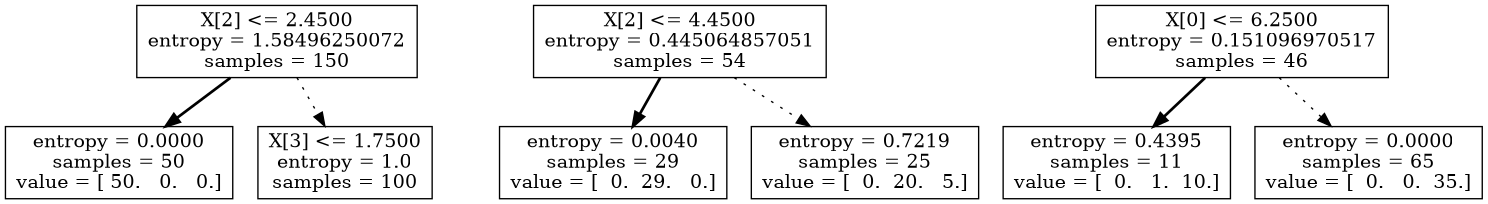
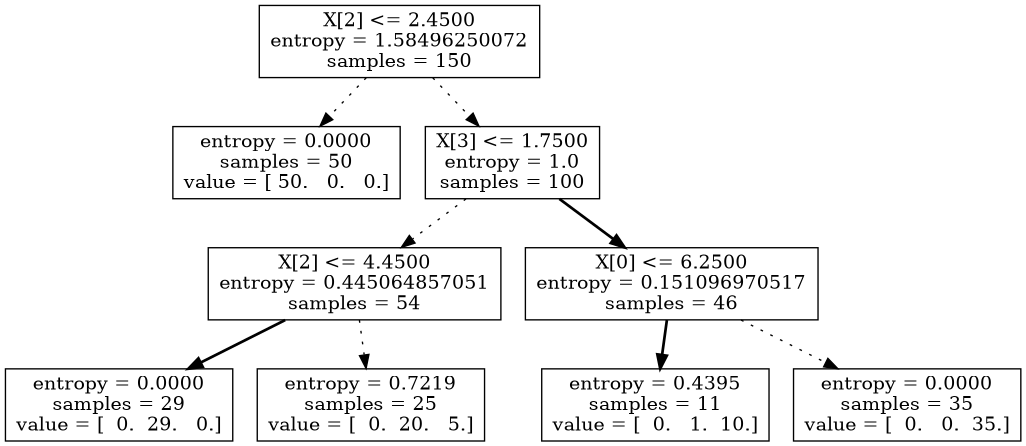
  digraph {
    node [shape=box]
    edge [style=dotted]
    n1 [label="X[2] <= 2.4500\nentropy = 1.58496250072\nsamples = 150"]
    n2 [label="entropy = 0.0000\nsamples = 50\nvalue = [ 50.   0.   0.]"]
    n3 [label="X[3] <= 1.7500\nentropy = 1.0\nsamples = 100"]
    n4 [label="X[2] <= 4.4500\nentropy = 0.445064857051\nsamples = 54"]
    n5 [label="X[0] <= 6.2500\nentropy = 0.151096970517\nsamples = 46"]
-   n6 [label="entropy = 0.0040\nsamples = 29\nvalue = [  0.  29.   0.]"]
+   n6 [label="entropy = 0.0000\nsamples = 29\nvalue = [  0.  29.   0.]"]
    n7 [label="entropy = 0.7219\nsamples = 25\nvalue = [  0.  20.   5.]"]
    n8 [label="entropy = 0.4395\nsamples = 11\nvalue = [  0.   1.  10.]"]
-   n9 [label="entropy = 0.0000\nsamples = 65\nvalue = [  0.   0.  35.]"]
-   n1 -> n2 [style=bold]
+   n9 [label="entropy = 0.0000\nsamples = 35\nvalue = [  0.   0.  35.]"]
+   n1 -> n2
    n1 -> n3
+   n3 -> n4
+   n3 -> n5 [style=bold]
    n4 -> n6 [style=bold]
    n4 -> n7
    n5 -> n8 [style=bold]
    n5 -> n9
  }
